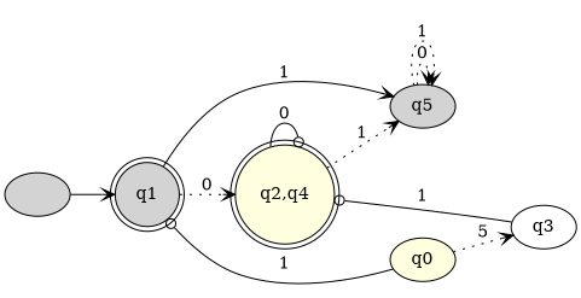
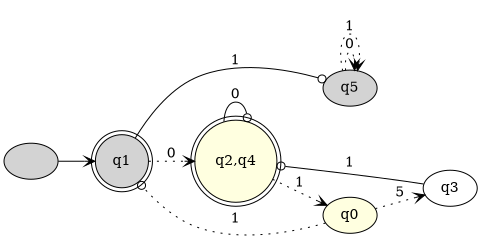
  digraph {
    rankdir=LR
    node [fillcolor=lightgrey style=filled]
    edge [arrowhead=vee style=dotted]
    q1 [shape=doublecircle]
    "q2,q4" [fillcolor=lightyellow shape=doublecircle]
    q5
    q0 [fillcolor=lightyellow]
    q3 [fillcolor=white]
    ""
    q1 -> "q2,q4" [label=0]
-   q1 -> q5 [label=1 style=solid]
+   q1 -> q5 [arrowhead=odot label=1 style=solid]
    "q2,q4" -> "q2,q4" [arrowhead=odot label=0 style=solid]
-   "q2,q4" -> q5 [label=1]
+   "q2,q4" -> q0 [label=1]
    q5 -> q5 [label=0]
    q5 -> q5 [label=1]
-   q0 -> q1 [arrowhead=odot label=1 style=solid]
+   q0 -> q1 [arrowhead=odot label=1]
    q0 -> q3 [label=5]
    q3 -> "q2,q4" [arrowhead=odot label=1 style=solid]
    "" -> q1 [style=solid]
  }
